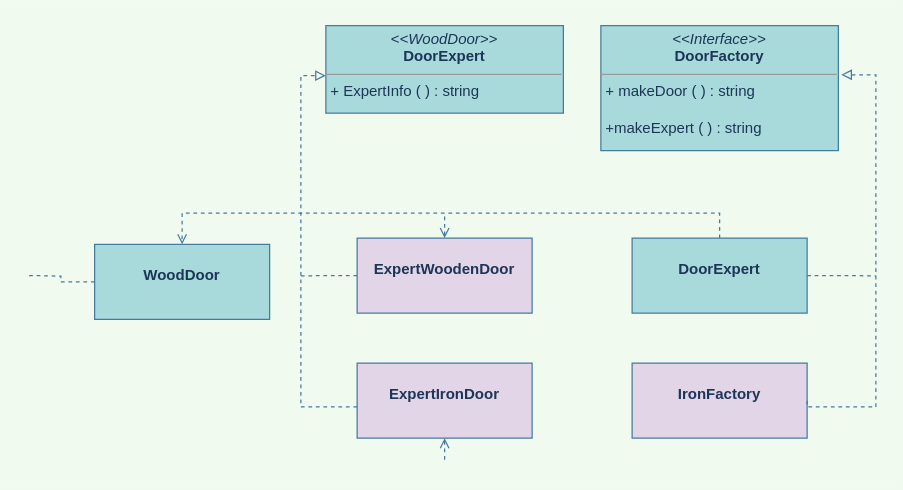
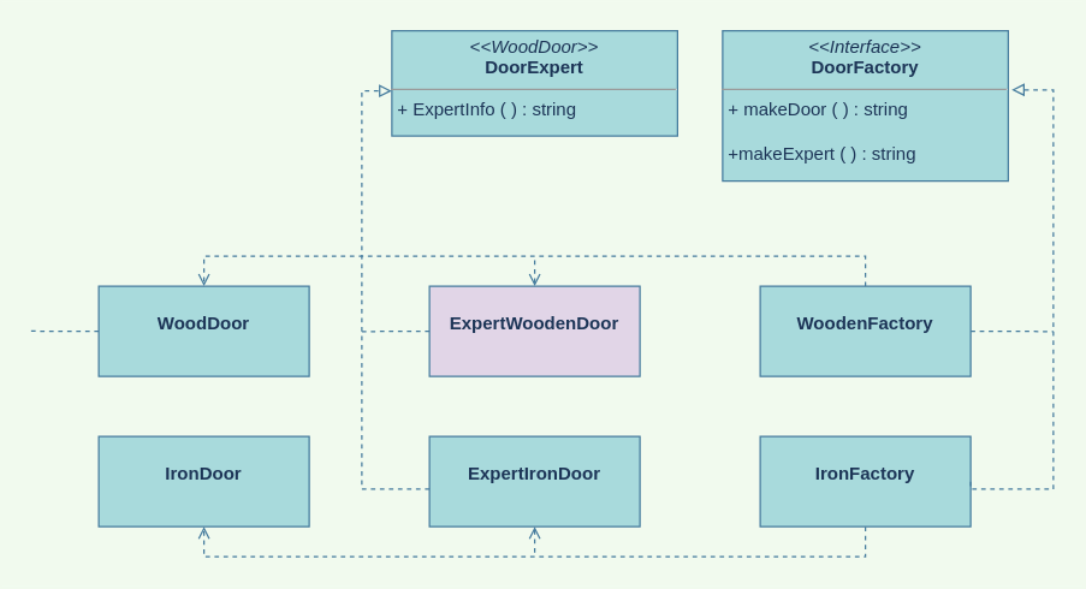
  <mxCell id="0" />
  <mxCell id="1" parent="0" />
  <mxCell id="2" value="&lt;p style=&quot;margin: 0px ; margin-top: 4px ; text-align: center&quot;&gt;&lt;i&gt;&amp;lt;&amp;lt;WoodDoor&amp;gt;&amp;gt;&lt;/i&gt;&lt;br&gt;&lt;b&gt;DoorExpert&lt;/b&gt;&lt;/p&gt;&lt;hr size=&quot;1&quot;&gt;&lt;p style=&quot;margin: 0px ; margin-left: 4px&quot;&gt;&lt;/p&gt;&lt;p style=&quot;margin: 0px ; margin-left: 4px&quot;&gt;+ ExpertInfo ( ) : string&lt;/p&gt;" style="verticalAlign=top;align=left;overflow=fill;fontSize=12;fontFamily=Helvetica;html=1;fillColor=#A8DADC;strokeColor=#457B9D;fontColor=#1D3557;" vertex="1" parent="1"><mxGeometry x="260" y="20" width="190" height="70" as="geometry" /></mxCell>
  <mxCell id="3" value="&lt;p style=&quot;margin: 0px ; margin-top: 4px ; text-align: center&quot;&gt;&lt;i&gt;&amp;lt;&amp;lt;Interface&amp;gt;&amp;gt;&lt;/i&gt;&lt;br&gt;&lt;b&gt;DoorFactory&lt;/b&gt;&lt;/p&gt;&lt;hr size=&quot;1&quot;&gt;&lt;p style=&quot;margin: 0px ; margin-left: 4px&quot;&gt;&lt;/p&gt;&lt;p style=&quot;margin: 0px ; margin-left: 4px&quot;&gt;+ makeDoor ( ) : string&lt;/p&gt;&lt;p style=&quot;margin: 0px ; margin-left: 4px&quot;&gt;&lt;br&gt;&lt;/p&gt;&lt;p style=&quot;margin: 0px ; margin-left: 4px&quot;&gt;+makeExpert ( ) : string&lt;/p&gt;&lt;p style=&quot;margin: 0px ; margin-left: 4px&quot;&gt;&lt;br&gt;&lt;/p&gt;" style="verticalAlign=top;align=left;overflow=fill;fontSize=12;fontFamily=Helvetica;html=1;fillColor=#A8DADC;strokeColor=#457B9D;fontColor=#1D3557;" vertex="1" parent="1"><mxGeometry x="480" y="20" width="190" height="100" as="geometry" /></mxCell>
  <mxCell id="4" style="edgeStyle=orthogonalEdgeStyle;rounded=0;orthogonalLoop=1;jettySize=auto;html=1;exitX=0;exitY=0.5;exitDx=0;exitDy=0;dashed=1;endArrow=none;endFill=0;labelBackgroundColor=#F1FAEE;strokeColor=#457B9D;fontColor=#1D3557;" edge="1" parent="1" source="5"><mxGeometry relative="1" as="geometry"><mxPoint x="20" y="219.882" as="targetPoint" /></mxGeometry></mxCell>
- <mxCell id="5" value="&lt;p style=&quot;margin: 0px ; margin-top: 4px ; text-align: center&quot;&gt;&lt;br&gt;&lt;b&gt;WoodDoor&lt;/b&gt;&lt;/p&gt;" style="verticalAlign=top;align=left;overflow=fill;fontSize=12;fontFamily=Helvetica;html=1;fillColor=#A8DADC;strokeColor=#457B9D;fontColor=#1D3557;" vertex="1" parent="1"><mxGeometry x="75" y="195" width="140" height="60" as="geometry" /></mxCell>
+ <mxCell id="5" value="&lt;p style=&quot;margin: 0px ; margin-top: 4px ; text-align: center&quot;&gt;&lt;br&gt;&lt;b&gt;WoodDoor&lt;/b&gt;&lt;/p&gt;" style="verticalAlign=top;align=left;overflow=fill;fontSize=12;fontFamily=Helvetica;html=1;fillColor=#A8DADC;strokeColor=#457B9D;fontColor=#1D3557;" vertex="1" parent="1"><mxGeometry x="65" y="190" width="140" height="60" as="geometry" /></mxCell>
+ <mxCell id="6" value="&lt;p style=&quot;margin: 0px ; margin-top: 4px ; text-align: center&quot;&gt;&lt;br&gt;&lt;b&gt;IronDoor&lt;/b&gt;&lt;/p&gt;" style="verticalAlign=top;align=left;overflow=fill;fontSize=12;fontFamily=Helvetica;html=1;fillColor=#A8DADC;strokeColor=#457B9D;fontColor=#1D3557;" vertex="1" parent="1"><mxGeometry x="65" y="290" width="140" height="60" as="geometry" /></mxCell>
  <mxCell id="7" style="edgeStyle=orthogonalEdgeStyle;rounded=0;orthogonalLoop=1;jettySize=auto;html=1;exitX=0.5;exitY=1;exitDx=0;exitDy=0;dashed=1;startArrow=open;startFill=0;endArrow=none;endFill=0;labelBackgroundColor=#F1FAEE;strokeColor=#457B9D;fontColor=#1D3557;" edge="1" parent="1" source="8"><mxGeometry relative="1" as="geometry"><mxPoint x="355" y="370" as="targetPoint" /></mxGeometry></mxCell>
- <mxCell id="8" value="&lt;p style=&quot;margin: 0px ; margin-top: 4px ; text-align: center&quot;&gt;&lt;br&gt;&lt;b&gt;ExpertIronDoor&lt;/b&gt;&lt;/p&gt;" style="verticalAlign=top;align=left;overflow=fill;fontSize=12;fontFamily=Helvetica;html=1;fillColor=#e1d5e7;strokeColor=#457B9D;fontColor=#1D3557;" vertex="1" parent="1"><mxGeometry x="285" y="290" width="140" height="60" as="geometry" /></mxCell>
+ <mxCell id="8" value="&lt;p style=&quot;margin: 0px ; margin-top: 4px ; text-align: center&quot;&gt;&lt;br&gt;&lt;b&gt;ExpertIronDoor&lt;/b&gt;&lt;/p&gt;" style="verticalAlign=top;align=left;overflow=fill;fontSize=12;fontFamily=Helvetica;html=1;fillColor=#A8DADC;strokeColor=#457B9D;fontColor=#1D3557;" vertex="1" parent="1"><mxGeometry x="285" y="290" width="140" height="60" as="geometry" /></mxCell>
  <mxCell id="9" style="edgeStyle=orthogonalEdgeStyle;rounded=0;orthogonalLoop=1;jettySize=auto;html=1;exitX=0;exitY=0.5;exitDx=0;exitDy=0;dashed=1;endArrow=none;endFill=0;labelBackgroundColor=#F1FAEE;strokeColor=#457B9D;fontColor=#1D3557;" edge="1" parent="1" source="11"><mxGeometry relative="1" as="geometry"><mxPoint x="240" y="220.167" as="targetPoint" /></mxGeometry></mxCell>
  <mxCell id="10" style="edgeStyle=orthogonalEdgeStyle;rounded=0;orthogonalLoop=1;jettySize=auto;html=1;exitX=0.5;exitY=0;exitDx=0;exitDy=0;dashed=1;endArrow=none;endFill=0;startArrow=open;startFill=0;labelBackgroundColor=#F1FAEE;strokeColor=#457B9D;fontColor=#1D3557;" edge="1" parent="1" source="11"><mxGeometry relative="1" as="geometry"><mxPoint x="355" y="170" as="targetPoint" /></mxGeometry></mxCell>
  <mxCell id="11" value="&lt;p style=&quot;margin: 0px ; margin-top: 4px ; text-align: center&quot;&gt;&lt;br&gt;&lt;b&gt;ExpertWoodenDoor&lt;/b&gt;&lt;/p&gt;" style="verticalAlign=top;align=left;overflow=fill;fontSize=12;fontFamily=Helvetica;html=1;fillColor=#e1d5e7;strokeColor=#457B9D;fontColor=#1D3557;" vertex="1" parent="1"><mxGeometry x="285" y="190" width="140" height="60" as="geometry" /></mxCell>
  <mxCell id="12" style="edgeStyle=orthogonalEdgeStyle;rounded=0;orthogonalLoop=1;jettySize=auto;html=1;exitX=1;exitY=0.5;exitDx=0;exitDy=0;dashed=1;endArrow=none;endFill=0;labelBackgroundColor=#F1FAEE;strokeColor=#457B9D;fontColor=#1D3557;" edge="1" parent="1" source="14"><mxGeometry relative="1" as="geometry"><mxPoint x="700" y="220.167" as="targetPoint" /></mxGeometry></mxCell>
  <mxCell id="13" style="edgeStyle=orthogonalEdgeStyle;rounded=0;orthogonalLoop=1;jettySize=auto;html=1;exitX=0.5;exitY=0;exitDx=0;exitDy=0;entryX=0.5;entryY=0;entryDx=0;entryDy=0;dashed=1;endArrow=open;endFill=0;labelBackgroundColor=#F1FAEE;strokeColor=#457B9D;fontColor=#1D3557;" edge="1" parent="1" source="14" target="5"><mxGeometry relative="1" as="geometry" /></mxCell>
- <mxCell id="14" value="&lt;p style=&quot;margin: 0px ; margin-top: 4px ; text-align: center&quot;&gt;&lt;br&gt;&lt;b&gt;DoorExpert&lt;/b&gt;&lt;/p&gt;" style="verticalAlign=top;align=left;overflow=fill;fontSize=12;fontFamily=Helvetica;html=1;fillColor=#A8DADC;strokeColor=#457B9D;fontColor=#1D3557;" vertex="1" parent="1"><mxGeometry x="505" y="190" width="140" height="60" as="geometry" /></mxCell>
- <mxCell id="16" value="&lt;p style=&quot;margin: 0px ; margin-top: 4px ; text-align: center&quot;&gt;&lt;br&gt;&lt;b&gt;IronFactory&lt;/b&gt;&lt;/p&gt;" style="verticalAlign=top;align=left;overflow=fill;fontSize=12;fontFamily=Helvetica;html=1;fillColor=#e1d5e7;strokeColor=#457B9D;fontColor=#1D3557;" vertex="1" parent="1"><mxGeometry x="505" y="290" width="140" height="60" as="geometry" /></mxCell>
+ <mxCell id="14" value="&lt;p style=&quot;margin: 0px ; margin-top: 4px ; text-align: center&quot;&gt;&lt;br&gt;&lt;b&gt;WoodenFactory&lt;/b&gt;&lt;/p&gt;" style="verticalAlign=top;align=left;overflow=fill;fontSize=12;fontFamily=Helvetica;html=1;fillColor=#A8DADC;strokeColor=#457B9D;fontColor=#1D3557;" vertex="1" parent="1"><mxGeometry x="505" y="190" width="140" height="60" as="geometry" /></mxCell>
+ <mxCell id="15" style="edgeStyle=orthogonalEdgeStyle;rounded=0;orthogonalLoop=1;jettySize=auto;html=1;exitX=0.5;exitY=1;exitDx=0;exitDy=0;entryX=0.5;entryY=1;entryDx=0;entryDy=0;dashed=1;startArrow=none;startFill=0;endArrow=open;endFill=0;labelBackgroundColor=#F1FAEE;strokeColor=#457B9D;fontColor=#1D3557;" edge="1" parent="1" source="16" target="6"><mxGeometry relative="1" as="geometry" /></mxCell>
+ <mxCell id="16" value="&lt;p style=&quot;margin: 0px ; margin-top: 4px ; text-align: center&quot;&gt;&lt;br&gt;&lt;b&gt;IronFactory&lt;/b&gt;&lt;/p&gt;" style="verticalAlign=top;align=left;overflow=fill;fontSize=12;fontFamily=Helvetica;html=1;fillColor=#A8DADC;strokeColor=#457B9D;fontColor=#1D3557;" vertex="1" parent="1"><mxGeometry x="505" y="290" width="140" height="60" as="geometry" /></mxCell>
  <mxCell id="17" style="edgeStyle=orthogonalEdgeStyle;rounded=0;orthogonalLoop=1;jettySize=auto;html=1;exitX=0;exitY=0.5;exitDx=0;exitDy=0;entryX=0;entryY=0.5;entryDx=0;entryDy=0;dashed=1;endArrow=block;endFill=0;labelBackgroundColor=#F1FAEE;strokeColor=#457B9D;fontColor=#1D3557;" edge="1" parent="1"><mxGeometry relative="1" as="geometry"><mxPoint x="285" y="325" as="sourcePoint" /><mxPoint x="260" y="60" as="targetPoint" /><Array as="points"><mxPoint x="240" y="325" /><mxPoint x="240" y="60" /></Array></mxGeometry></mxCell>
  <mxCell id="18" style="edgeStyle=orthogonalEdgeStyle;rounded=0;orthogonalLoop=1;jettySize=auto;html=1;exitX=1;exitY=0.5;exitDx=0;exitDy=0;dashed=1;endArrow=block;endFill=0;entryX=1.012;entryY=0.393;entryDx=0;entryDy=0;entryPerimeter=0;labelBackgroundColor=#F1FAEE;strokeColor=#457B9D;fontColor=#1D3557;" edge="1" parent="1" source="16" target="3"><mxGeometry relative="1" as="geometry"><mxPoint x="745" y="325" as="sourcePoint" /><mxPoint x="680" y="60" as="targetPoint" /><Array as="points"><mxPoint x="645" y="325" /><mxPoint x="700" y="325" /><mxPoint x="700" y="59" /></Array></mxGeometry></mxCell>
